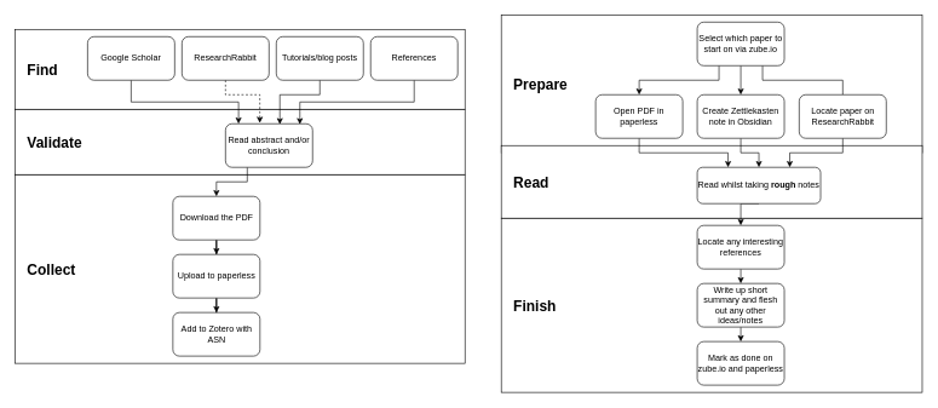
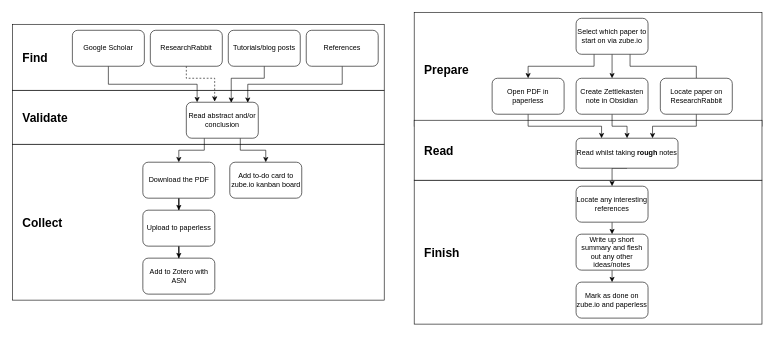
  <mxCell id="0" />
  <mxCell id="1" parent="0" />
  <mxCell id="2" value="Prepare" style="rounded=0;whiteSpace=wrap;html=1;verticalAlign=middle;align=left;fontStyle=1;spacingLeft=15;labelBackgroundColor=none;fontSize=20;" vertex="1" parent="1"><mxGeometry x="690" y="20" width="580" height="190" as="geometry" /></mxCell>
  <mxCell id="3" value="Finish" style="rounded=0;whiteSpace=wrap;html=1;verticalAlign=middle;align=left;fontStyle=1;spacingLeft=15;labelBackgroundColor=none;fontSize=20;" vertex="1" parent="1"><mxGeometry x="690" y="300" width="580" height="240" as="geometry" /></mxCell>
  <mxCell id="4" value="Read" style="rounded=0;whiteSpace=wrap;html=1;verticalAlign=middle;align=left;fontStyle=1;spacingLeft=15;labelBackgroundColor=none;fontSize=20;" vertex="1" parent="1"><mxGeometry x="690" y="200" width="580" height="100" as="geometry" /></mxCell>
  <mxCell id="5" value="&lt;div style=&quot;font-size: 20px;&quot; align=&quot;left&quot;&gt;Collect&lt;/div&gt;" style="rounded=0;whiteSpace=wrap;html=1;verticalAlign=middle;align=left;fontStyle=1;spacingLeft=15;labelBackgroundColor=none;fontSize=20;" vertex="1" parent="1"><mxGeometry x="20" y="240" width="620" height="260" as="geometry" /></mxCell>
  <mxCell id="6" value="Validate" style="rounded=0;whiteSpace=wrap;html=1;verticalAlign=middle;align=left;fontStyle=1;spacingLeft=15;labelBackgroundColor=none;fontSize=20;" vertex="1" parent="1"><mxGeometry x="20" y="150" width="620" height="90" as="geometry" /></mxCell>
  <mxCell id="7" value="Find" style="rounded=0;whiteSpace=wrap;html=1;verticalAlign=middle;align=left;fontStyle=1;spacingLeft=15;labelBackgroundColor=none;fontSize=20;" vertex="1" parent="1"><mxGeometry x="20" y="40" width="620" height="110" as="geometry" /></mxCell>
  <mxCell id="8" style="edgeStyle=orthogonalEdgeStyle;rounded=0;orthogonalLoop=1;jettySize=auto;html=1;exitX=0.5;exitY=1;exitDx=0;exitDy=0;entryX=0.15;entryY=0;entryDx=0;entryDy=0;entryPerimeter=0;" edge="1" parent="1" source="9" target="18"><mxGeometry relative="1" as="geometry" /></mxCell>
  <mxCell id="9" value="Google Scholar" style="rounded=1;whiteSpace=wrap;html=1;" vertex="1" parent="1"><mxGeometry x="120" y="50" width="120" height="60" as="geometry" /></mxCell>
  <mxCell id="10" style="edgeStyle=orthogonalEdgeStyle;rounded=0;orthogonalLoop=1;jettySize=auto;html=1;exitX=0.5;exitY=1;exitDx=0;exitDy=0;entryX=0.394;entryY=-0.019;entryDx=0;entryDy=0;entryPerimeter=0;dashed=1;" edge="1" parent="1" source="11" target="18"><mxGeometry relative="1" as="geometry"><Array as="points"><mxPoint x="310" y="130" /><mxPoint x="357" y="130" /></Array></mxGeometry></mxCell>
  <mxCell id="11" value="ResearchRabbit" style="rounded=1;whiteSpace=wrap;html=1;" vertex="1" parent="1"><mxGeometry x="250" y="50" width="120" height="60" as="geometry" /></mxCell>
  <mxCell id="12" style="edgeStyle=orthogonalEdgeStyle;rounded=0;orthogonalLoop=1;jettySize=auto;html=1;exitX=0.5;exitY=1;exitDx=0;exitDy=0;entryX=0.624;entryY=0.013;entryDx=0;entryDy=0;entryPerimeter=0;" edge="1" parent="1" source="13" target="18"><mxGeometry relative="1" as="geometry"><Array as="points"><mxPoint x="440" y="130" /><mxPoint x="385" y="130" /></Array></mxGeometry></mxCell>
  <mxCell id="13" value="Tutorials/blog posts" style="rounded=1;whiteSpace=wrap;html=1;" vertex="1" parent="1"><mxGeometry x="380" y="50" width="120" height="60" as="geometry" /></mxCell>
  <mxCell id="14" style="edgeStyle=orthogonalEdgeStyle;rounded=0;orthogonalLoop=1;jettySize=auto;html=1;exitX=0.5;exitY=1;exitDx=0;exitDy=0;entryX=0.854;entryY=0.013;entryDx=0;entryDy=0;entryPerimeter=0;" edge="1" parent="1" source="15" target="18"><mxGeometry relative="1" as="geometry" /></mxCell>
  <mxCell id="15" value="References" style="rounded=1;whiteSpace=wrap;html=1;" vertex="1" parent="1"><mxGeometry x="510" y="50" width="120" height="60" as="geometry" /></mxCell>
  <mxCell id="16" style="edgeStyle=orthogonalEdgeStyle;rounded=0;orthogonalLoop=1;jettySize=auto;html=1;exitX=0.25;exitY=1;exitDx=0;exitDy=0;entryX=0.5;entryY=0;entryDx=0;entryDy=0;" edge="1" parent="1" source="18" target="20"><mxGeometry relative="1" as="geometry" /></mxCell>
+ <mxCell id="17" style="edgeStyle=orthogonalEdgeStyle;rounded=0;orthogonalLoop=1;jettySize=auto;html=1;exitX=0.75;exitY=1;exitDx=0;exitDy=0;entryX=0.5;entryY=0;entryDx=0;entryDy=0;" edge="1" parent="1" source="18" target="22"><mxGeometry relative="1" as="geometry" /></mxCell>
  <mxCell id="18" value="Read abstract and/or conclusion" style="rounded=1;whiteSpace=wrap;html=1;" vertex="1" parent="1"><mxGeometry x="310" y="170" width="120" height="60" as="geometry" /></mxCell>
  <mxCell id="19" value="" style="edgeStyle=orthogonalEdgeStyle;rounded=0;orthogonalLoop=1;jettySize=auto;html=1;" edge="1" parent="1" source="20" target="24"><mxGeometry relative="1" as="geometry" /></mxCell>
  <mxCell id="20" value="Download the PDF" style="rounded=1;whiteSpace=wrap;html=1;" vertex="1" parent="1"><mxGeometry x="237.5" y="270" width="120" height="60" as="geometry" /></mxCell>
  <mxCell id="21" value="Add to Zotero with ASN" style="rounded=1;whiteSpace=wrap;html=1;" vertex="1" parent="1"><mxGeometry x="237.5" y="430" width="120" height="60" as="geometry" /></mxCell>
+ <mxCell id="22" value="Add to-do card to zube.io kanban board" style="rounded=1;whiteSpace=wrap;html=1;" vertex="1" parent="1"><mxGeometry x="382.5" y="270" width="120" height="60" as="geometry" /></mxCell>
  <mxCell id="23" value="" style="edgeStyle=orthogonalEdgeStyle;rounded=0;orthogonalLoop=1;jettySize=auto;html=1;" edge="1" parent="1" source="24" target="21"><mxGeometry relative="1" as="geometry" /></mxCell>
  <mxCell id="24" value="Upload to paperless" style="rounded=1;whiteSpace=wrap;html=1;" vertex="1" parent="1"><mxGeometry x="237.5" y="350" width="120" height="60" as="geometry" /></mxCell>
  <mxCell id="25" value="" style="edgeStyle=orthogonalEdgeStyle;rounded=0;orthogonalLoop=1;jettySize=auto;html=1;fontSize=20;" edge="1" parent="1" source="28" target="30"><mxGeometry relative="1" as="geometry" /></mxCell>
  <mxCell id="26" style="edgeStyle=orthogonalEdgeStyle;rounded=0;orthogonalLoop=1;jettySize=auto;html=1;exitX=0.25;exitY=1;exitDx=0;exitDy=0;fontSize=20;" edge="1" parent="1" source="28" target="32"><mxGeometry relative="1" as="geometry" /></mxCell>
  <mxCell id="27" style="edgeStyle=orthogonalEdgeStyle;rounded=0;orthogonalLoop=1;jettySize=auto;html=1;exitX=0.75;exitY=1;exitDx=0;exitDy=0;fontSize=20;endArrow=none;" edge="1" parent="1" source="28" target="34"><mxGeometry relative="1" as="geometry" /></mxCell>
  <mxCell id="28" value="Select which paper to start on via zube.io" style="rounded=1;whiteSpace=wrap;html=1;" vertex="1" parent="1"><mxGeometry x="960" y="30" width="120" height="60" as="geometry" /></mxCell>
  <mxCell id="29" style="edgeStyle=orthogonalEdgeStyle;rounded=0;orthogonalLoop=1;jettySize=auto;html=1;exitX=0.5;exitY=1;exitDx=0;exitDy=0;entryX=0.5;entryY=0;entryDx=0;entryDy=0;fontSize=20;" edge="1" parent="1" source="30" target="36"><mxGeometry relative="1" as="geometry" /></mxCell>
  <mxCell id="30" value="Create Zettlekasten note in Obsidian" style="rounded=1;whiteSpace=wrap;html=1;" vertex="1" parent="1"><mxGeometry x="960" y="130" width="120" height="60" as="geometry" /></mxCell>
  <mxCell id="31" style="edgeStyle=orthogonalEdgeStyle;rounded=0;orthogonalLoop=1;jettySize=auto;html=1;exitX=0.5;exitY=1;exitDx=0;exitDy=0;entryX=0.25;entryY=0;entryDx=0;entryDy=0;fontSize=20;" edge="1" parent="1" source="32" target="36"><mxGeometry relative="1" as="geometry" /></mxCell>
  <mxCell id="32" value="Open PDF in paperless" style="rounded=1;whiteSpace=wrap;html=1;" vertex="1" parent="1"><mxGeometry x="820" y="130" width="120" height="60" as="geometry" /></mxCell>
  <mxCell id="33" style="edgeStyle=orthogonalEdgeStyle;rounded=0;orthogonalLoop=1;jettySize=auto;html=1;exitX=0.5;exitY=1;exitDx=0;exitDy=0;entryX=0.75;entryY=0;entryDx=0;entryDy=0;fontSize=20;" edge="1" parent="1" source="34" target="36"><mxGeometry relative="1" as="geometry" /></mxCell>
  <mxCell id="34" value="Locate paper on ResearchRabbit" style="rounded=1;whiteSpace=wrap;html=1;" vertex="1" parent="1"><mxGeometry x="1100.5" y="130" width="120" height="60" as="geometry" /></mxCell>
  <mxCell id="35" style="edgeStyle=orthogonalEdgeStyle;rounded=0;orthogonalLoop=1;jettySize=auto;html=1;exitX=0.5;exitY=1;exitDx=0;exitDy=0;entryX=0.5;entryY=0;entryDx=0;entryDy=0;fontSize=20;" edge="1" parent="1" source="36" target="38"><mxGeometry relative="1" as="geometry" /></mxCell>
  <mxCell id="36" value="Read whilst taking &lt;b&gt;rough&lt;/b&gt; notes" style="rounded=1;whiteSpace=wrap;html=1;" vertex="1" parent="1"><mxGeometry x="960" y="230" width="170" height="50" as="geometry" /></mxCell>
  <mxCell id="37" style="edgeStyle=orthogonalEdgeStyle;rounded=0;orthogonalLoop=1;jettySize=auto;html=1;exitX=0.5;exitY=1;exitDx=0;exitDy=0;entryX=0.5;entryY=0;entryDx=0;entryDy=0;fontSize=20;" edge="1" parent="1" source="38" target="40"><mxGeometry relative="1" as="geometry" /></mxCell>
  <mxCell id="38" value="Locate any interesting references" style="rounded=1;whiteSpace=wrap;html=1;" vertex="1" parent="1"><mxGeometry x="960" y="310" width="120" height="60" as="geometry" /></mxCell>
  <mxCell id="39" style="edgeStyle=orthogonalEdgeStyle;rounded=0;orthogonalLoop=1;jettySize=auto;html=1;exitX=0.5;exitY=1;exitDx=0;exitDy=0;entryX=0.5;entryY=0;entryDx=0;entryDy=0;fontSize=20;" edge="1" parent="1" source="40" target="41"><mxGeometry relative="1" as="geometry" /></mxCell>
  <mxCell id="40" value="Write up short summary and flesh out any other ideas/notes" style="rounded=1;whiteSpace=wrap;html=1;" vertex="1" parent="1"><mxGeometry x="960" y="390" width="120" height="60" as="geometry" /></mxCell>
  <mxCell id="41" value="Mark as done on zube.io and paperless" style="rounded=1;whiteSpace=wrap;html=1;" vertex="1" parent="1"><mxGeometry x="960" y="470" width="120" height="60" as="geometry" /></mxCell>
